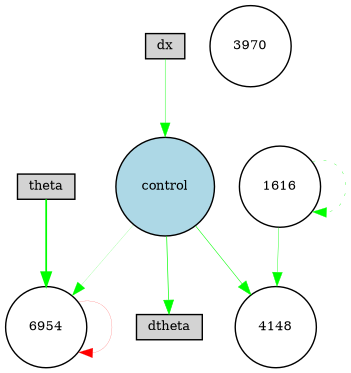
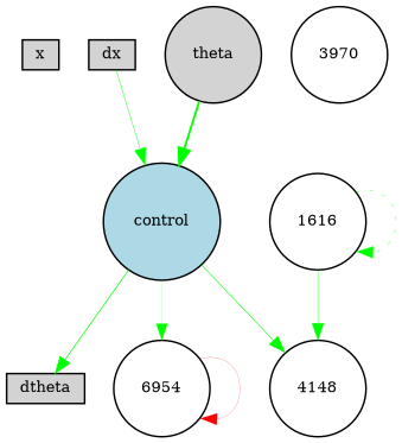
  digraph {
    node [fillcolor=lightgray fontsize=9 shape=circle style=filled]
    edge [color=green style=solid]
+   x [height=0.2 shape=box width=0.2]
    dx [height=0.2 shape=box width=0.2]
    control [fillcolor=lightblue height=0.2 width=0.2]
    dtheta [height=0.2 shape=box width=0.2]
    n5 [fillcolor=white height=0.2 label=6954 width=0.2]
    4148 [fillcolor=white height=0.2 width=0.2]
-   theta [height=0.2 shape=box width=0.2]
+   theta [height=0.2 width=0.2]
    3970 [fillcolor=white height=0.2 width=0.2]
    1616 [fillcolor=white height=0.2 width=0.2]
    dx -> control [penwidth=0.2935598591237462]
    control -> dtheta [penwidth=0.48831718306821326]
    control -> n5 [penwidth=0.10164342612140163]
    control -> 4148 [penwidth=0.3920795789614946]
    n5 -> n5 [color=red penwidth=0.11480853030716745]
-   theta -> n5 [penwidth=1.2555611288786752]
+   theta -> control [penwidth=1.2555611288786752]
    1616 -> 4148 [penwidth=0.2827080801380823]
    1616 -> 1616 [penwidth=0.22923547806243721 style=dotted]
  }
